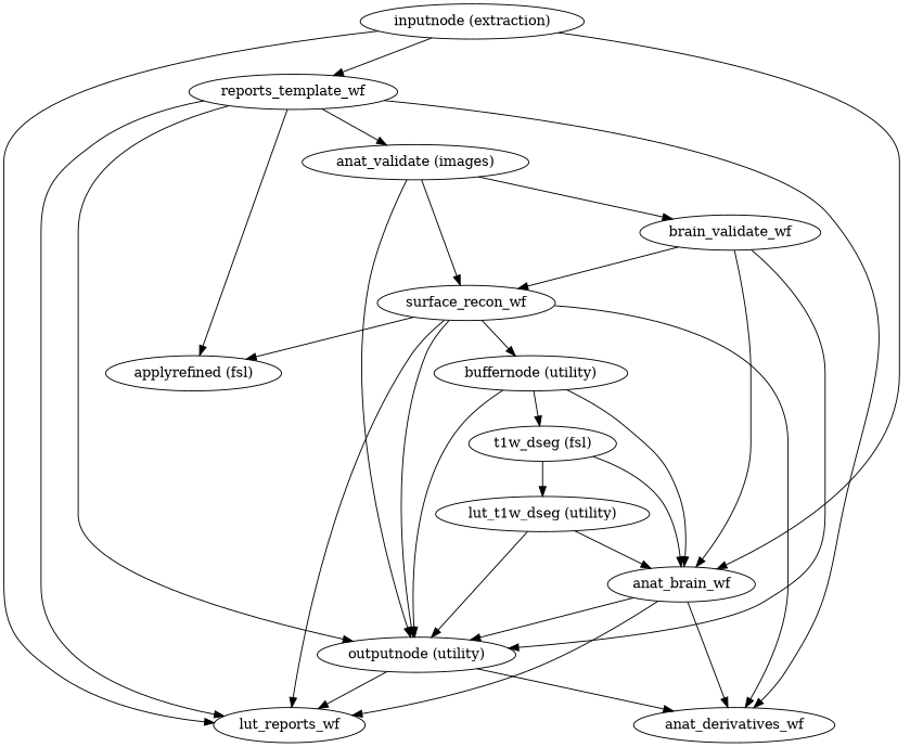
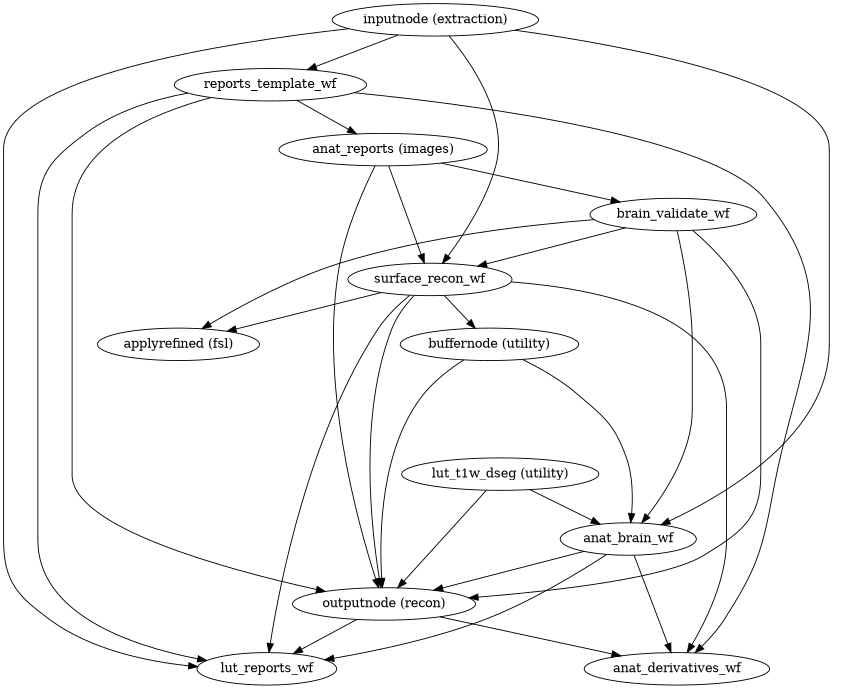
  strict digraph {
    n1 [label=lut_reports_wf]
-   "outputnode (utility)"
+   "outputnode (utility)" [label="outputnode (recon)"]
    anat_derivatives_wf
    "buffernode (utility)"
-   "t1w_dseg (fsl)"
    n6 [label=anat_brain_wf]
    "lut_t1w_dseg (utility)"
    n8 [label="inputnode (extraction)"]
    n9 [label=reports_template_wf]
    surface_recon_wf
-   "anat_validate (images)"
+   "anat_validate (images)" [label="anat_reports (images)"]
    "applyrefined (fsl)"
    n13 [label=brain_validate_wf]
    "outputnode (utility)" -> n1
    "outputnode (utility)" -> anat_derivatives_wf
    "buffernode (utility)" -> "outputnode (utility)"
-   "buffernode (utility)" -> "t1w_dseg (fsl)"
    "buffernode (utility)" -> n6
-   "t1w_dseg (fsl)" -> n6
-   "t1w_dseg (fsl)" -> "lut_t1w_dseg (utility)"
    n6 -> n1
    n6 -> "outputnode (utility)"
    n6 -> anat_derivatives_wf
    "lut_t1w_dseg (utility)" -> "outputnode (utility)"
    "lut_t1w_dseg (utility)" -> n6
    n8 -> n1
    n8 -> n6
    n8 -> n9
+   n8 -> surface_recon_wf
    n9 -> n1
    n9 -> "outputnode (utility)"
    n9 -> anat_derivatives_wf
    n9 -> "anat_validate (images)"
    surface_recon_wf -> n1
    surface_recon_wf -> "outputnode (utility)"
    surface_recon_wf -> anat_derivatives_wf
    surface_recon_wf -> "buffernode (utility)"
    surface_recon_wf -> "applyrefined (fsl)"
    "anat_validate (images)" -> "outputnode (utility)"
    "anat_validate (images)" -> surface_recon_wf
    "anat_validate (images)" -> n13
    n13 -> "outputnode (utility)"
    n13 -> n6
    n13 -> surface_recon_wf
-   n9 -> "applyrefined (fsl)"
+   n13 -> "applyrefined (fsl)"
  }
